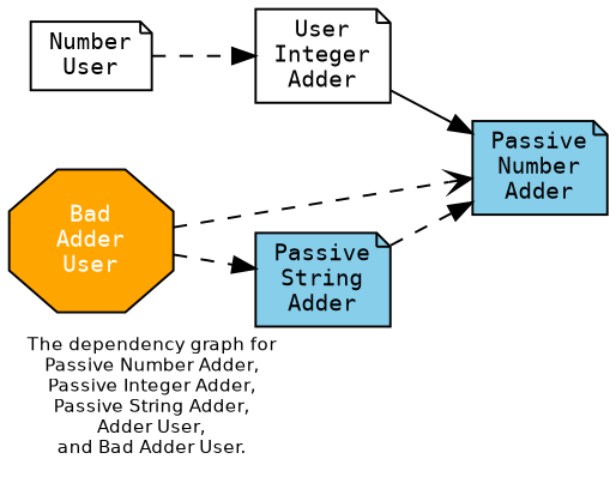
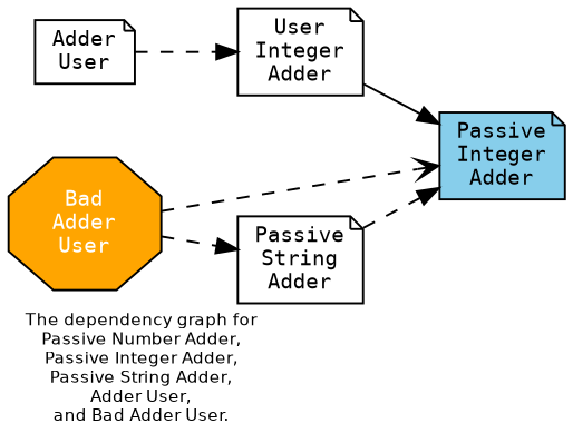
  strict digraph {
    fontname=Helvetica
    fontsize=8
    label="The dependency graph for\nPassive Number Adder,\nPassive Integer Adder,\nPassive String Adder,\nAdder User,\nand Bad Adder User."
    labeljust=left
    labelloc=bottom
    rankdir=LR
    node [fillcolor=skyblue fontcolor="#000000" fontname=Consolas fontsize=10 shape=note style=filled]
    edge [arrowhead=normal style=dashed]
-   n1 [height=0 label="Passive\nNumber\nAdder" width=0]
+   n1 [height=0 label="Passive\nInteger\nAdder" width=0]
    n2 [fillcolor=white height=0 label="User\nInteger\nAdder" width=0]
-   n3 [height=0 label="Passive\nString\nAdder" width=0]
-   n4 [fillcolor=white height=0 label="Number\nUser" width=0]
+   n3 [fillcolor=white height=0 label="Passive\nString\nAdder" width=0]
+   n4 [fillcolor=white height=0 label="Adder\nUser" width=0]
    n5 [fillcolor=orange fontcolor="#FFFFFF" height=0 label="Bad\nAdder\nUser" shape=octagon width=0]
    n2 -> n1 [style=solid]
    n3 -> n1
    n4 -> n2
    n5 -> n1 [arrowhead=vee]
    n5 -> n3
  }
